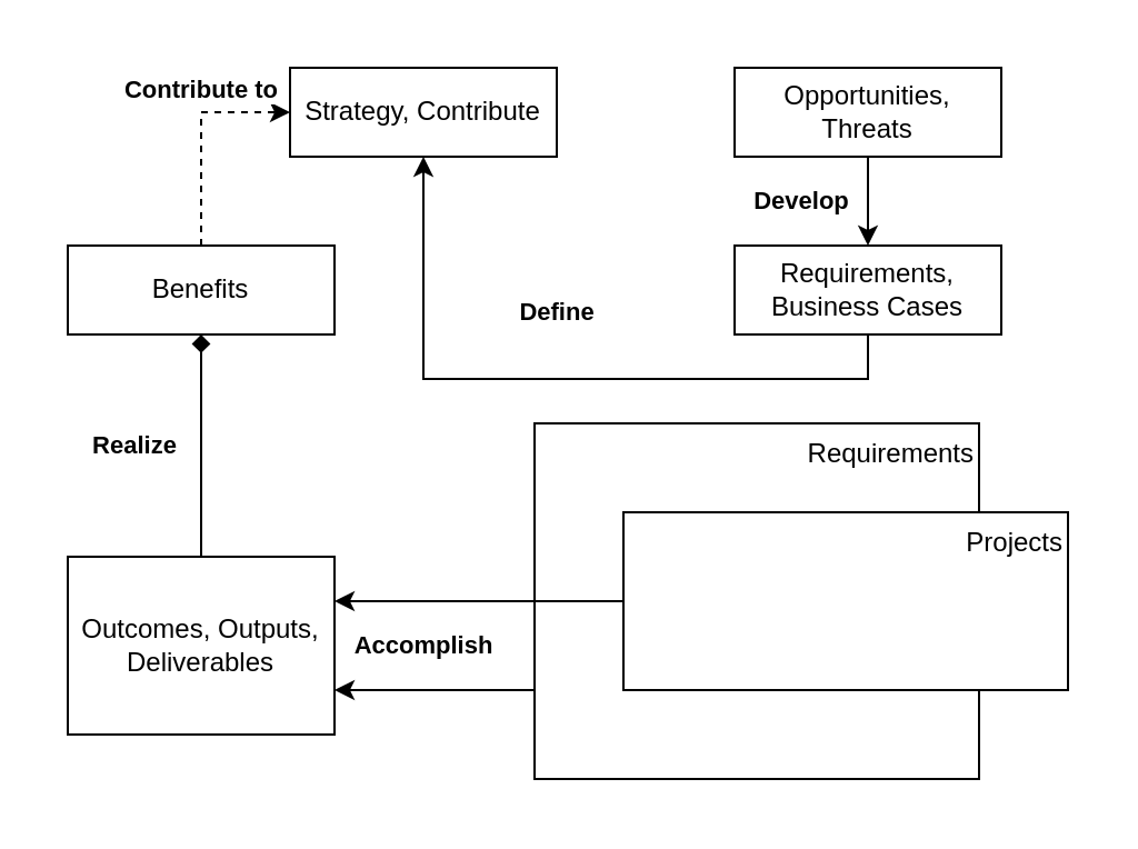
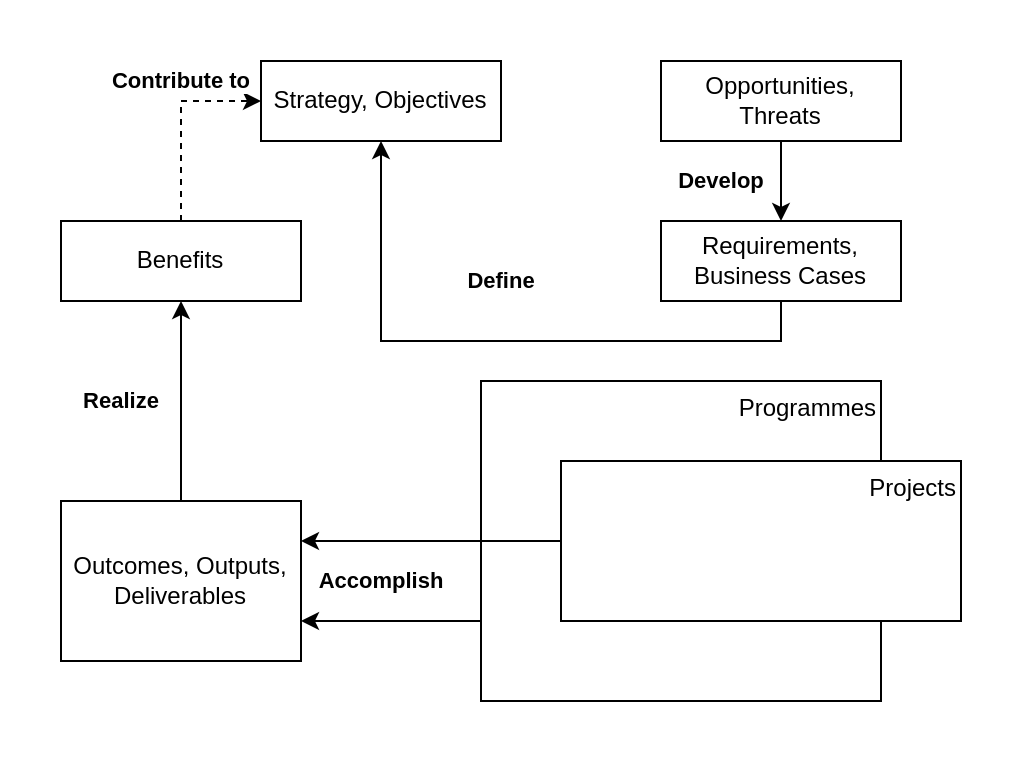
  <mxCell id="0" />
  <mxCell id="1" parent="0" />
  <mxCell id="2" value="" style="rounded=0;whiteSpace=wrap;html=1;align=right;verticalAlign=top;strokeColor=none;" vertex="1" parent="1"><mxGeometry x="20" y="20" width="470" height="340" as="geometry" /></mxCell>
- <mxCell id="3" value="Strategy, Contribute" style="rounded=0;whiteSpace=wrap;html=1;" vertex="1" parent="1"><mxGeometry x="130" y="30" width="120" height="40" as="geometry" /></mxCell>
+ <mxCell id="3" value="Strategy, Objectives" style="rounded=0;whiteSpace=wrap;html=1;" vertex="1" parent="1"><mxGeometry x="130" y="30" width="120" height="40" as="geometry" /></mxCell>
  <mxCell id="4" value="Develop" style="edgeStyle=orthogonalEdgeStyle;rounded=0;orthogonalLoop=1;jettySize=auto;html=1;exitX=0.5;exitY=1;exitDx=0;exitDy=0;entryX=0.5;entryY=0;entryDx=0;entryDy=0;startArrow=none;startFill=0;fontStyle=1" edge="1" parent="1" source="5" target="7"><mxGeometry y="-30" relative="1" as="geometry"><mxPoint as="offset" /></mxGeometry></mxCell>
  <mxCell id="5" value="Opportunities, Threats" style="rounded=0;whiteSpace=wrap;html=1;" vertex="1" parent="1"><mxGeometry x="330" y="30" width="120" height="40" as="geometry" /></mxCell>
  <mxCell id="6" value="&lt;b&gt;Define&lt;/b&gt;" style="edgeStyle=orthogonalEdgeStyle;rounded=0;orthogonalLoop=1;jettySize=auto;html=1;exitX=0.5;exitY=1;exitDx=0;exitDy=0;startArrow=none;startFill=0;" edge="1" parent="1" source="7" target="3"><mxGeometry y="-30" relative="1" as="geometry"><mxPoint as="offset" /></mxGeometry></mxCell>
  <mxCell id="7" value="Requirements, Business Cases" style="rounded=0;whiteSpace=wrap;html=1;" vertex="1" parent="1"><mxGeometry x="330" y="110" width="120" height="40" as="geometry" /></mxCell>
  <mxCell id="8" style="edgeStyle=orthogonalEdgeStyle;rounded=0;orthogonalLoop=1;jettySize=auto;html=1;exitX=0;exitY=0.75;exitDx=0;exitDy=0;entryX=1;entryY=0.75;entryDx=0;entryDy=0;startArrow=none;startFill=0;" edge="1" parent="1" source="9" target="13"><mxGeometry relative="1" as="geometry"><mxPoint x="200" y="310" as="targetPoint" /></mxGeometry></mxCell>
- <mxCell id="9" value="Requirements" style="rounded=0;whiteSpace=wrap;html=1;align=right;verticalAlign=top;" vertex="1" parent="1"><mxGeometry x="240" y="190" width="200" height="160" as="geometry" /></mxCell>
+ <mxCell id="9" value="Programmes" style="rounded=0;whiteSpace=wrap;html=1;align=right;verticalAlign=top;" vertex="1" parent="1"><mxGeometry x="240" y="190" width="200" height="160" as="geometry" /></mxCell>
  <mxCell id="10" value="Accomplish" style="edgeStyle=orthogonalEdgeStyle;rounded=0;orthogonalLoop=1;jettySize=auto;html=1;exitX=0;exitY=0.5;exitDx=0;exitDy=0;entryX=1;entryY=0.25;entryDx=0;entryDy=0;startArrow=none;startFill=0;fontStyle=1" edge="1" parent="1" source="11" target="13"><mxGeometry x="0.385" y="20" relative="1" as="geometry"><mxPoint x="200" y="270" as="targetPoint" /><mxPoint as="offset" /></mxGeometry></mxCell>
  <mxCell id="11" value="Projects" style="rounded=0;whiteSpace=wrap;html=1;align=right;verticalAlign=top;" vertex="1" parent="1"><mxGeometry x="280" y="230" width="200" height="80" as="geometry" /></mxCell>
- <mxCell id="12" value="Realize" style="edgeStyle=orthogonalEdgeStyle;rounded=0;orthogonalLoop=1;jettySize=auto;html=1;exitX=0.5;exitY=0;exitDx=0;exitDy=0;entryX=0.5;entryY=1;entryDx=0;entryDy=0;fontStyle=1;endArrow=diamond;" edge="1" parent="1" source="13" target="15"><mxGeometry y="30" relative="1" as="geometry"><mxPoint as="offset" /></mxGeometry></mxCell>
+ <mxCell id="12" value="Realize" style="edgeStyle=orthogonalEdgeStyle;rounded=0;orthogonalLoop=1;jettySize=auto;html=1;exitX=0.5;exitY=0;exitDx=0;exitDy=0;entryX=0.5;entryY=1;entryDx=0;entryDy=0;fontStyle=1" edge="1" parent="1" source="13" target="15"><mxGeometry y="30" relative="1" as="geometry"><mxPoint as="offset" /></mxGeometry></mxCell>
  <mxCell id="13" value="Outcomes, Outputs, Deliverables" style="rounded=0;whiteSpace=wrap;html=1;" vertex="1" parent="1"><mxGeometry x="30" y="250" width="120" height="80" as="geometry" /></mxCell>
  <mxCell id="14" value="Contribute to" style="edgeStyle=orthogonalEdgeStyle;rounded=0;orthogonalLoop=1;jettySize=auto;html=1;exitX=0.5;exitY=0;exitDx=0;exitDy=0;entryX=0;entryY=0.5;entryDx=0;entryDy=0;dashed=1;fontStyle=1" edge="1" parent="1" source="15" target="3"><mxGeometry x="0.2" y="10" relative="1" as="geometry"><mxPoint as="offset" /></mxGeometry></mxCell>
  <mxCell id="15" value="Benefits" style="rounded=0;whiteSpace=wrap;html=1;" vertex="1" parent="1"><mxGeometry x="30" y="110" width="120" height="40" as="geometry" /></mxCell>
